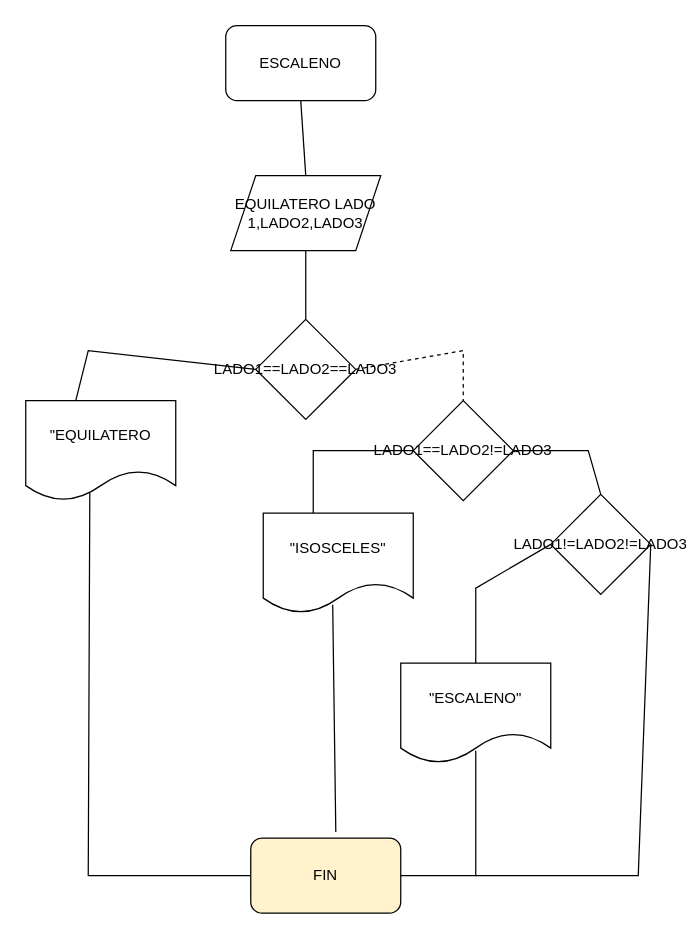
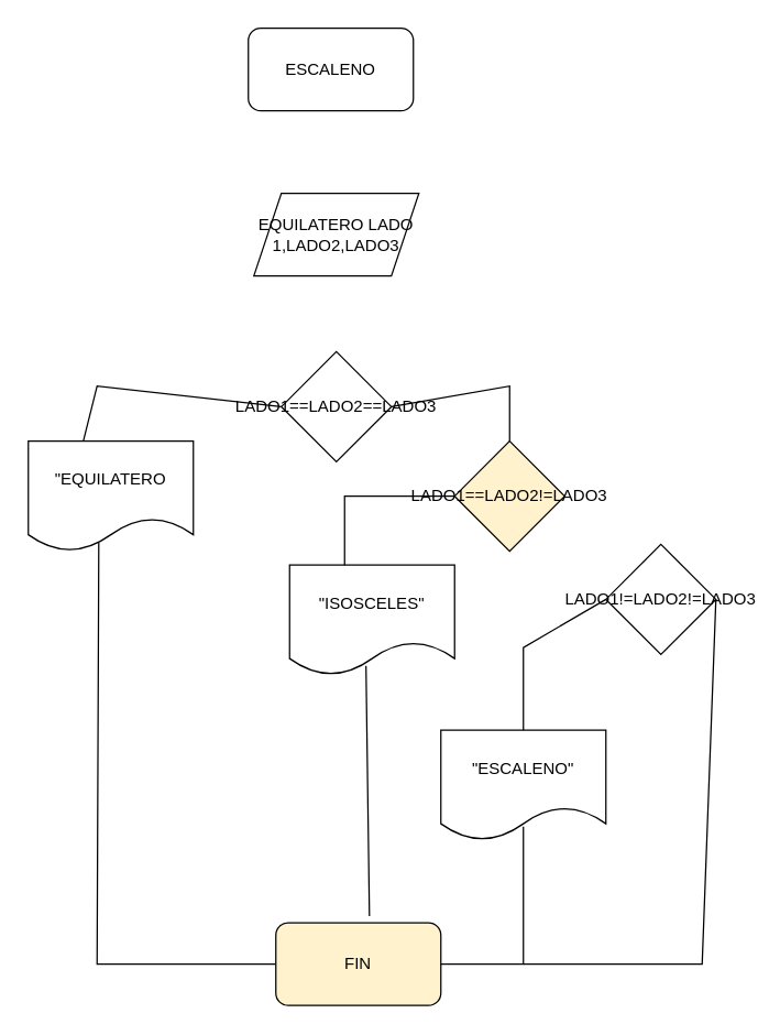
  <mxCell id="0" />
  <mxCell id="1" parent="0" />
  <mxCell id="2" value="ESCALENO" style="rounded=1;whiteSpace=wrap;html=1;" vertex="1" parent="1"><mxGeometry x="180" y="20" width="120" height="60" as="geometry" /></mxCell>
  <mxCell id="3" value="EQUILATERO LADO 1,LADO2,LADO3" style="shape=parallelogram;perimeter=parallelogramPerimeter;whiteSpace=wrap;html=1;fixedSize=1;" vertex="1" parent="1"><mxGeometry x="184" y="140" width="120" height="60" as="geometry" /></mxCell>
  <mxCell id="4" value="LADO1==LADO2==LADO3" style="rhombus;whiteSpace=wrap;html=1;" vertex="1" parent="1"><mxGeometry x="204" y="255" width="80" height="80" as="geometry" /></mxCell>
  <mxCell id="5" value="&quot;EQUILATERO" style="shape=document;whiteSpace=wrap;html=1;boundedLbl=1;" vertex="1" parent="1"><mxGeometry x="20" y="320" width="120" height="80" as="geometry" /></mxCell>
- <mxCell id="6" value="LADO1==LADO2!=LADO3" style="rhombus;whiteSpace=wrap;html=1;" vertex="1" parent="1"><mxGeometry x="330" y="320" width="80" height="80" as="geometry" /></mxCell>
+ <mxCell id="6" value="LADO1==LADO2!=LADO3" style="rhombus;whiteSpace=wrap;html=1;fillColor=#fff2cc;" vertex="1" parent="1"><mxGeometry x="330" y="320" width="80" height="80" as="geometry" /></mxCell>
  <mxCell id="7" value="&quot;ISOSCELES&quot;" style="shape=document;whiteSpace=wrap;html=1;boundedLbl=1;" vertex="1" parent="1"><mxGeometry x="210" y="410" width="120" height="80" as="geometry" /></mxCell>
  <mxCell id="8" value="LADO1!=LADO2!=LADO3" style="rhombus;whiteSpace=wrap;html=1;" vertex="1" parent="1"><mxGeometry x="440" y="395" width="80" height="80" as="geometry" /></mxCell>
  <mxCell id="9" value="&quot;ESCALENO&quot;" style="shape=document;whiteSpace=wrap;html=1;boundedLbl=1;" vertex="1" parent="1"><mxGeometry x="320" y="530" width="120" height="80" as="geometry" /></mxCell>
- <mxCell id="10" value="" style="endArrow=none;html=1;rounded=0;exitX=0.5;exitY=1;exitDx=0;exitDy=0;entryX=0.5;entryY=0;entryDx=0;entryDy=0;" edge="1" parent="1" source="2" target="3"><mxGeometry width="50" height="50" relative="1" as="geometry"><mxPoint x="234" y="110" as="sourcePoint" /><mxPoint x="284" y="60" as="targetPoint" /></mxGeometry></mxCell>
- <mxCell id="11" value="" style="endArrow=none;html=1;rounded=0;entryX=0.5;entryY=1;entryDx=0;entryDy=0;exitX=0.5;exitY=0;exitDx=0;exitDy=0;" edge="1" parent="1" source="4" target="3"><mxGeometry width="50" height="50" relative="1" as="geometry"><mxPoint x="230" y="250" as="sourcePoint" /><mxPoint x="280" y="200" as="targetPoint" /></mxGeometry></mxCell>
  <mxCell id="12" value="" style="endArrow=none;html=1;rounded=0;entryX=0;entryY=0.5;entryDx=0;entryDy=0;" edge="1" parent="1" target="4"><mxGeometry width="50" height="50" relative="1" as="geometry"><mxPoint x="60" y="320" as="sourcePoint" /><mxPoint x="110" y="270" as="targetPoint" /><Array as="points"><mxPoint x="70" y="280" /></Array></mxGeometry></mxCell>
- <mxCell id="13" value="" style="endArrow=none;html=1;rounded=0;exitX=1;exitY=0.5;exitDx=0;exitDy=0;entryX=0.5;entryY=0;entryDx=0;entryDy=0;dashed=1;" edge="1" parent="1" source="4" target="6"><mxGeometry width="50" height="50" relative="1" as="geometry"><mxPoint x="320" y="310" as="sourcePoint" /><mxPoint x="370" y="260" as="targetPoint" /><Array as="points"><mxPoint x="370" y="280" /></Array></mxGeometry></mxCell>
+ <mxCell id="13" value="" style="endArrow=none;html=1;rounded=0;exitX=1;exitY=0.5;exitDx=0;exitDy=0;entryX=0.5;entryY=0;entryDx=0;entryDy=0;" edge="1" parent="1" source="4" target="6"><mxGeometry width="50" height="50" relative="1" as="geometry"><mxPoint x="320" y="310" as="sourcePoint" /><mxPoint x="370" y="260" as="targetPoint" /><Array as="points"><mxPoint x="370" y="280" /></Array></mxGeometry></mxCell>
  <mxCell id="14" value="" style="endArrow=none;html=1;rounded=0;entryX=0;entryY=0.5;entryDx=0;entryDy=0;" edge="1" parent="1" target="6"><mxGeometry width="50" height="50" relative="1" as="geometry"><mxPoint x="250" y="410" as="sourcePoint" /><mxPoint x="300" y="360" as="targetPoint" /><Array as="points"><mxPoint x="250" y="360" /></Array></mxGeometry></mxCell>
- <mxCell id="15" value="" style="endArrow=none;html=1;rounded=0;exitX=0.5;exitY=0;exitDx=0;exitDy=0;entryX=1;entryY=0.5;entryDx=0;entryDy=0;" edge="1" parent="1" source="8" target="6"><mxGeometry width="50" height="50" relative="1" as="geometry"><mxPoint x="450" y="430" as="sourcePoint" /><mxPoint x="500" y="380" as="targetPoint" /><Array as="points"><mxPoint x="470" y="360" /></Array></mxGeometry></mxCell>
  <mxCell id="16" value="" style="endArrow=none;html=1;rounded=0;entryX=0;entryY=0.5;entryDx=0;entryDy=0;exitX=0.5;exitY=0;exitDx=0;exitDy=0;" edge="1" parent="1" source="9" target="8"><mxGeometry width="50" height="50" relative="1" as="geometry"><mxPoint x="360" y="540" as="sourcePoint" /><mxPoint x="410" y="490" as="targetPoint" /><Array as="points"><mxPoint x="380" y="470" /></Array></mxGeometry></mxCell>
  <mxCell id="17" value="FIN" style="rounded=1;whiteSpace=wrap;html=1;fillColor=#fff2cc;" vertex="1" parent="1"><mxGeometry x="200" y="670" width="120" height="60" as="geometry" /></mxCell>
  <mxCell id="18" value="" style="endArrow=none;html=1;rounded=0;exitX=0;exitY=0.5;exitDx=0;exitDy=0;entryX=0.427;entryY=0.922;entryDx=0;entryDy=0;entryPerimeter=0;" edge="1" parent="1" source="17" target="5"><mxGeometry width="50" height="50" relative="1" as="geometry"><mxPoint x="130" y="670" as="sourcePoint" /><mxPoint x="180" y="620" as="targetPoint" /><Array as="points"><mxPoint x="70" y="700" /></Array></mxGeometry></mxCell>
  <mxCell id="19" value="" style="endArrow=none;html=1;rounded=0;entryX=0.463;entryY=0.917;entryDx=0;entryDy=0;entryPerimeter=0;exitX=0.567;exitY=-0.083;exitDx=0;exitDy=0;exitPerimeter=0;" edge="1" parent="1" source="17" target="7"><mxGeometry width="50" height="50" relative="1" as="geometry"><mxPoint x="230" y="650" as="sourcePoint" /><mxPoint x="280" y="600" as="targetPoint" /></mxGeometry></mxCell>
  <mxCell id="20" value="" style="endArrow=none;html=1;rounded=0;entryX=0.5;entryY=0.875;entryDx=0;entryDy=0;entryPerimeter=0;exitX=1;exitY=0.5;exitDx=0;exitDy=0;" edge="1" parent="1" source="17" target="9"><mxGeometry width="50" height="50" relative="1" as="geometry"><mxPoint x="360" y="660" as="sourcePoint" /><mxPoint x="410" y="610" as="targetPoint" /><Array as="points"><mxPoint x="380" y="700" /></Array></mxGeometry></mxCell>
  <mxCell id="21" value="" style="endArrow=none;html=1;rounded=0;entryX=1;entryY=0.5;entryDx=0;entryDy=0;" edge="1" parent="1" target="8"><mxGeometry width="50" height="50" relative="1" as="geometry"><mxPoint x="380" y="700" as="sourcePoint" /><mxPoint x="590" y="500" as="targetPoint" /><Array as="points"><mxPoint x="510" y="700" /></Array></mxGeometry></mxCell>
